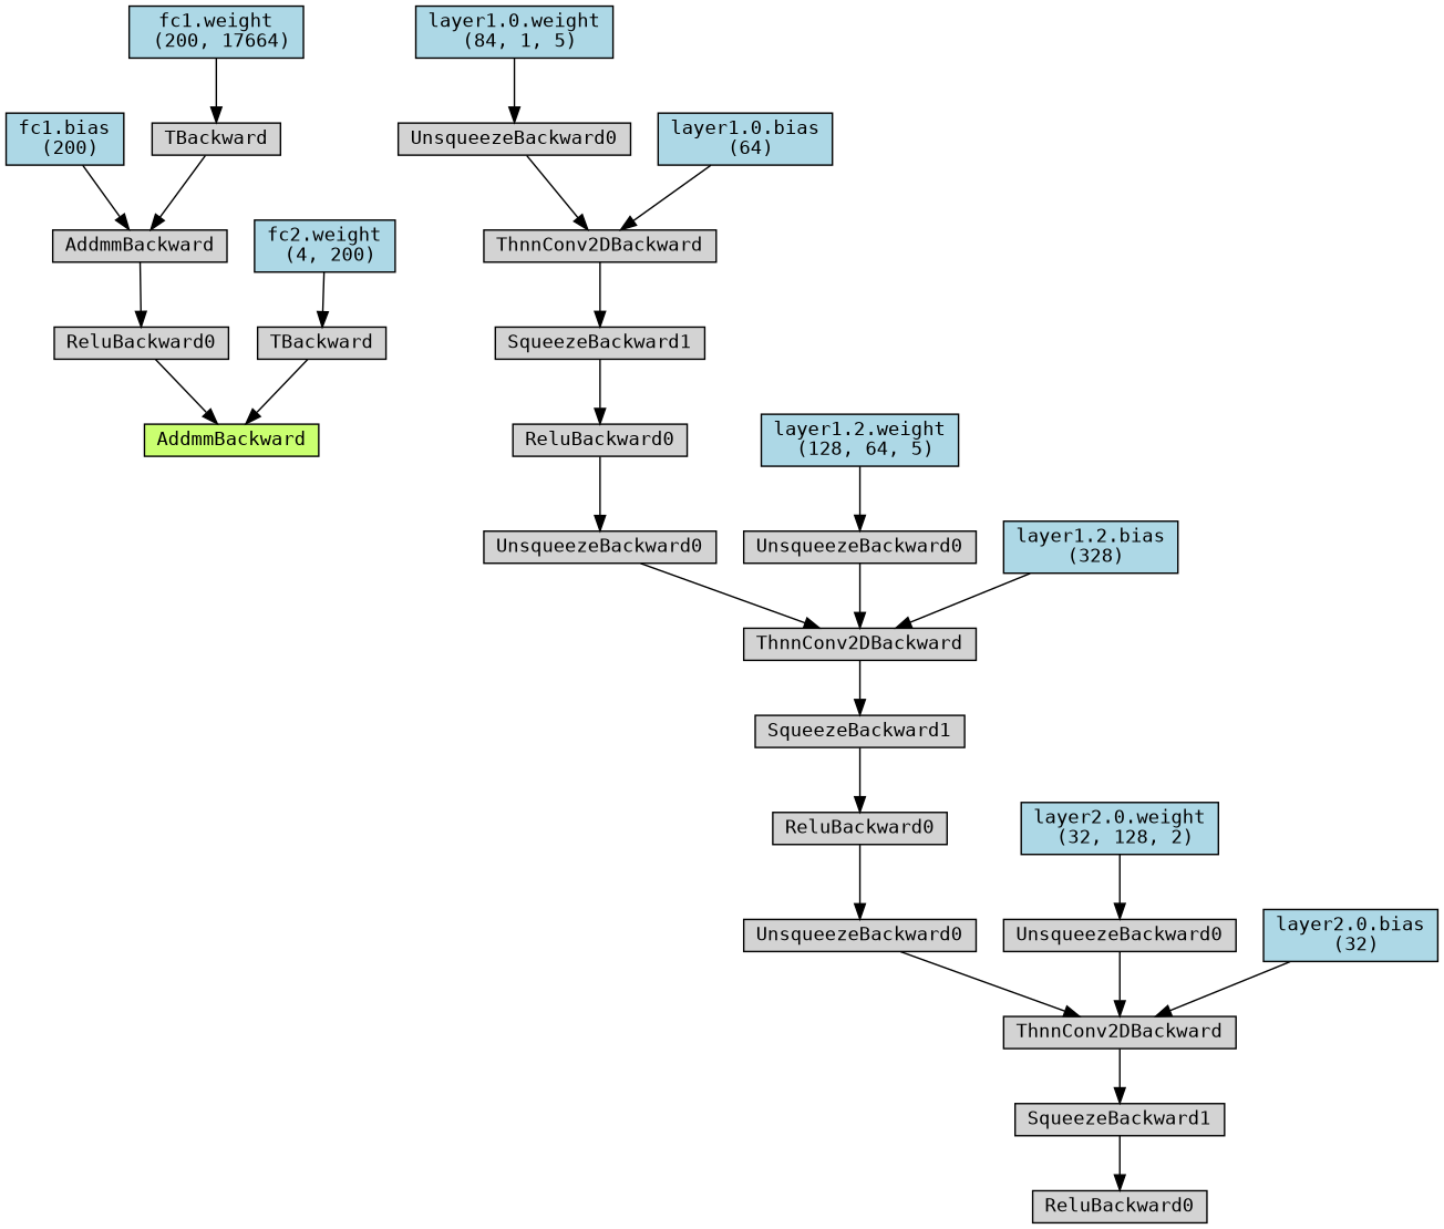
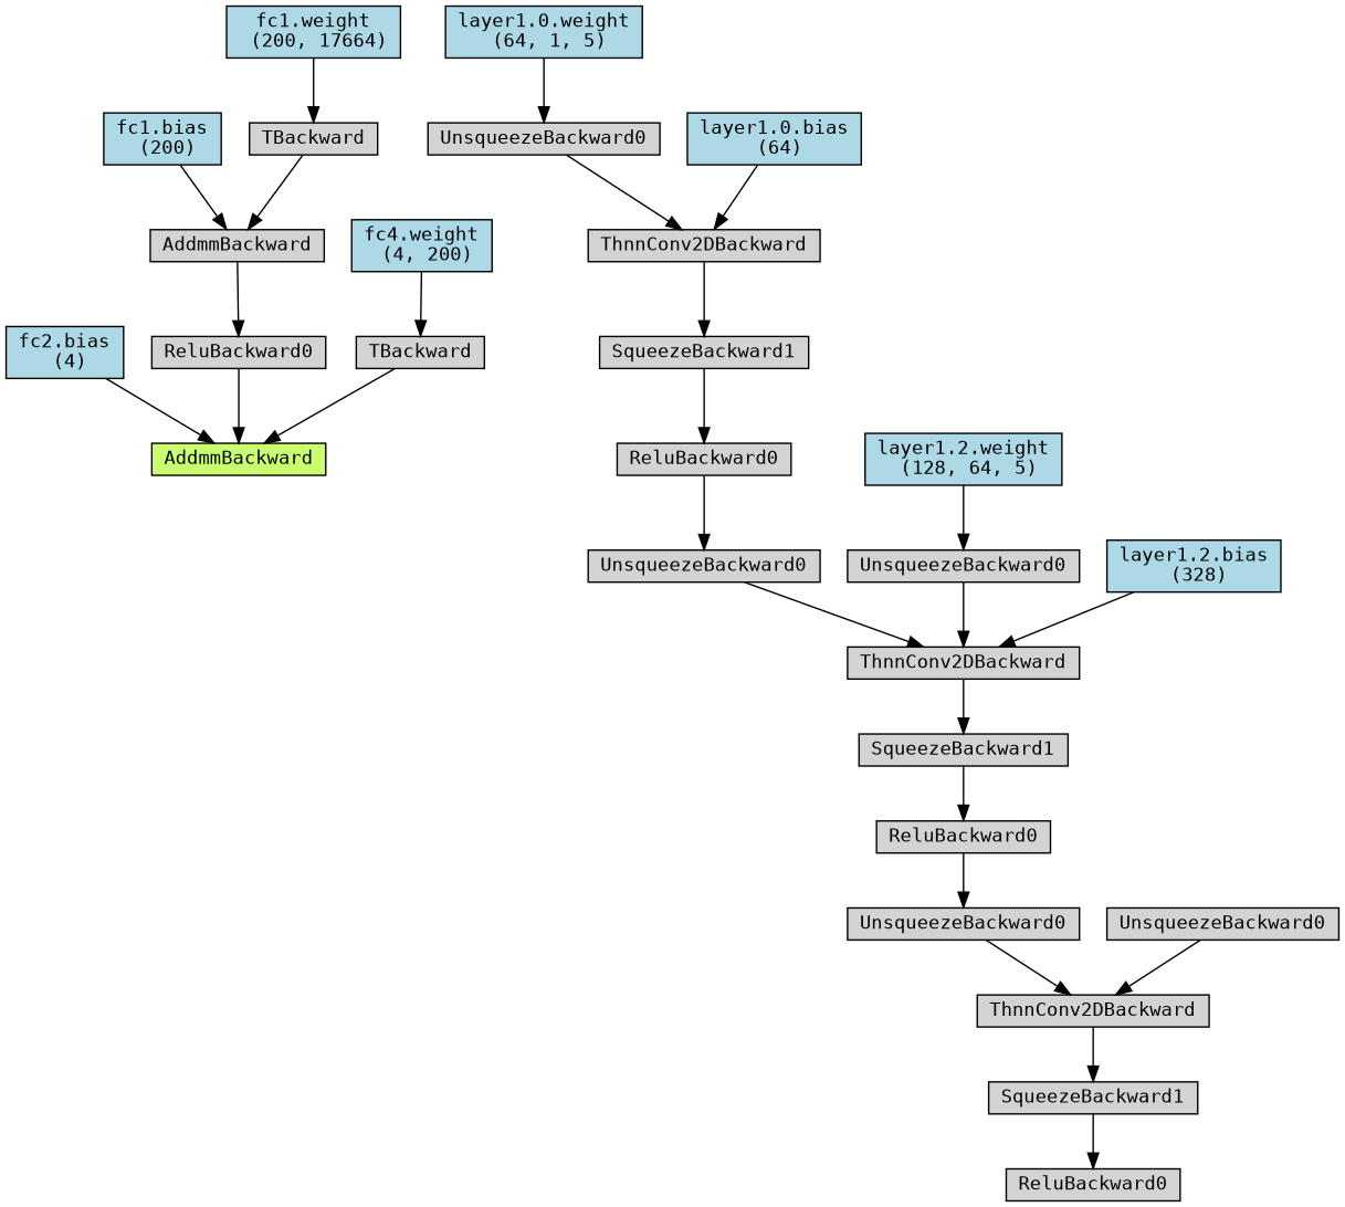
  digraph {
    fontname="DejaVu Sans Mono"
    node [align=left fontname="DejaVu Sans Mono" fontsize=12 ranksep=0.1 shape=box style=filled]
    edge [fontname="DejaVu Sans Mono"]
    n1 [fillcolor=darkolivegreen1 height=0.2 label=AddmmBackward]
+   n2 [fillcolor=lightblue height=0.2 label="fc2.bias\n (4)"]
    n3 [height=0.2 label=ReluBackward0]
    n4 [height=0.2 label=AddmmBackward]
    n5 [fillcolor=lightblue height=0.2 label="fc1.bias\n (200)"]
    n6 [height=0.2 label=ReluBackward0]
    n7 [height=0.2 label=SqueezeBackward1]
    n8 [height=0.2 label=ThnnConv2DBackward]
    n9 [height=0.2 label=UnsqueezeBackward0]
    n10 [height=0.2 label=ReluBackward0]
    n11 [height=0.2 label=SqueezeBackward1]
    n12 [height=0.2 label=ThnnConv2DBackward]
    n13 [height=0.2 label=UnsqueezeBackward0]
    n14 [height=0.2 label=ReluBackward0]
    n15 [height=0.2 label=SqueezeBackward1]
    n16 [height=0.2 label=ThnnConv2DBackward]
    n17 [height=0.2 label=UnsqueezeBackward0]
-   n18 [fillcolor=lightblue height=0.2 label="layer1.0.weight\n (84, 1, 5)"]
+   n18 [fillcolor=lightblue height=0.2 label="layer1.0.weight\n (64, 1, 5)"]
    n19 [fillcolor=lightblue height=0.2 label="layer1.0.bias\n (64)"]
    n20 [height=0.2 label=UnsqueezeBackward0]
    n21 [fillcolor=lightblue height=0.2 label="layer1.2.weight\n (128, 64, 5)"]
    n22 [fillcolor=lightblue height=0.2 label="layer1.2.bias\n (328)"]
    n23 [height=0.2 label=UnsqueezeBackward0]
-   n24 [fillcolor=lightblue height=0.2 label="layer2.0.weight\n (32, 128, 2)"]
-   n25 [fillcolor=lightblue height=0.2 label="layer2.0.bias\n (32)"]
    n26 [height=0.2 label=TBackward]
    n27 [fillcolor=lightblue height=0.2 label="fc1.weight\n (200, 17664)"]
    n28 [height=0.2 label=TBackward]
-   n29 [fillcolor=lightblue height=0.2 label="fc2.weight\n (4, 200)"]
+   n29 [fillcolor=lightblue height=0.2 label="fc4.weight\n (4, 200)"]
+   n2 -> n1
    n3 -> n1
    n4 -> n3
    n5 -> n4
    n7 -> n6
    n8 -> n7
    n9 -> n8
    n10 -> n9
    n11 -> n10
    n12 -> n11
    n13 -> n12
    n14 -> n13
    n15 -> n14
    n16 -> n15
    n17 -> n16
    n18 -> n17
    n19 -> n16
    n20 -> n12
    n21 -> n20
    n22 -> n12
    n23 -> n8
-   n24 -> n23
-   n25 -> n8
    n26 -> n4
    n27 -> n26
    n28 -> n1
    n29 -> n28
  }
